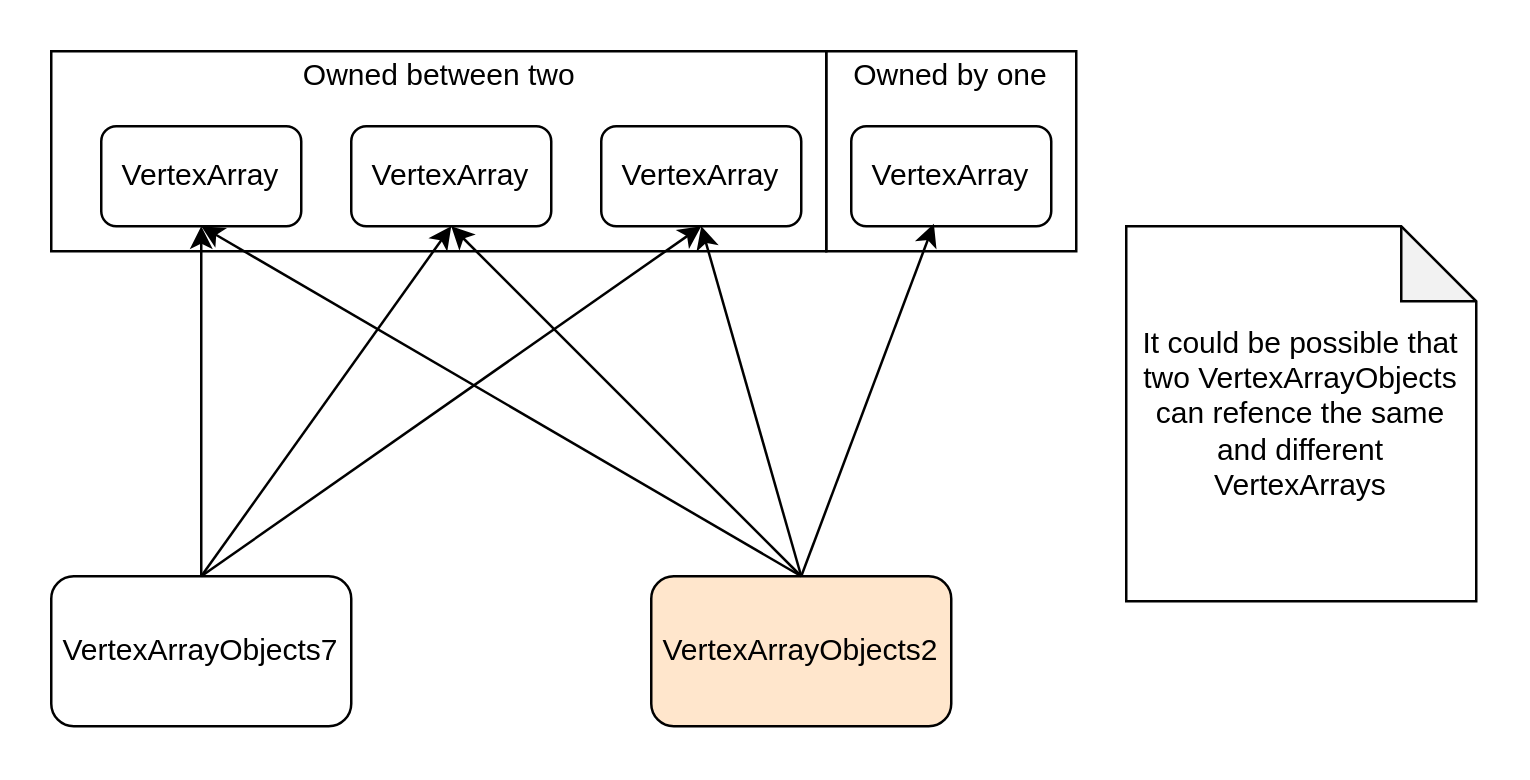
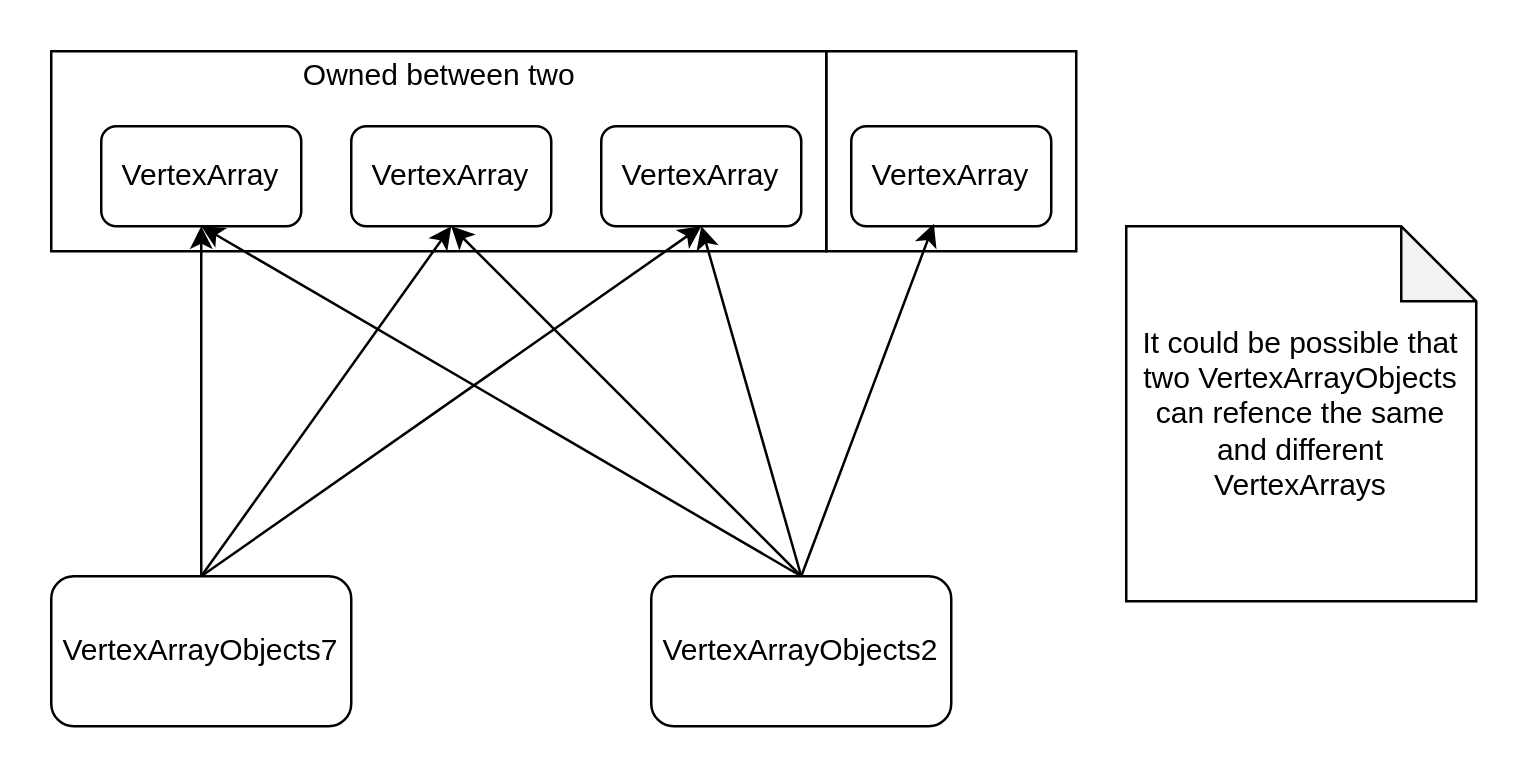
  <mxCell id="0" />
  <mxCell id="1" parent="0" />
  <mxCell id="2" value="" style="rounded=0;whiteSpace=wrap;html=1;" vertex="1" parent="1"><mxGeometry x="330" y="20" width="100" height="80" as="geometry" /></mxCell>
  <mxCell id="3" value="" style="rounded=0;whiteSpace=wrap;html=1;" vertex="1" parent="1"><mxGeometry x="20" y="20" width="310" height="80" as="geometry" /></mxCell>
  <mxCell id="4" value="VertexArrayObjects7" style="rounded=1;whiteSpace=wrap;html=1;" vertex="1" parent="1"><mxGeometry x="20" y="230" width="120" height="60" as="geometry" /></mxCell>
  <mxCell id="5" value="VertexArray" style="rounded=1;whiteSpace=wrap;html=1;" vertex="1" parent="1"><mxGeometry x="40" y="50" width="80" height="40" as="geometry" /></mxCell>
  <mxCell id="6" value="VertexArray" style="rounded=1;whiteSpace=wrap;html=1;" vertex="1" parent="1"><mxGeometry x="140" y="50" width="80" height="40" as="geometry" /></mxCell>
  <mxCell id="7" value="VertexArray" style="rounded=1;whiteSpace=wrap;html=1;" vertex="1" parent="1"><mxGeometry x="240" y="50" width="80" height="40" as="geometry" /></mxCell>
- <mxCell id="8" value="VertexArrayObjects2" style="rounded=1;whiteSpace=wrap;html=1;fillColor=#ffe6cc;" vertex="1" parent="1"><mxGeometry x="260" y="230" width="120" height="60" as="geometry" /></mxCell>
+ <mxCell id="8" value="VertexArrayObjects2" style="rounded=1;whiteSpace=wrap;html=1;" vertex="1" parent="1"><mxGeometry x="260" y="230" width="120" height="60" as="geometry" /></mxCell>
  <mxCell id="9" value="" style="endArrow=classic;html=1;exitX=0.5;exitY=0;exitDx=0;exitDy=0;entryX=0.5;entryY=1;entryDx=0;entryDy=0;" edge="1" parent="1" source="4" target="5"><mxGeometry width="50" height="50" relative="1" as="geometry"><mxPoint x="10" y="210" as="sourcePoint" /><mxPoint x="60" y="160" as="targetPoint" /></mxGeometry></mxCell>
  <mxCell id="10" value="" style="endArrow=classic;html=1;exitX=0.5;exitY=0;exitDx=0;exitDy=0;entryX=0.5;entryY=1;entryDx=0;entryDy=0;" edge="1" parent="1" source="4" target="6"><mxGeometry width="50" height="50" relative="1" as="geometry"><mxPoint x="190" y="220" as="sourcePoint" /><mxPoint x="240" y="170" as="targetPoint" /></mxGeometry></mxCell>
  <mxCell id="11" value="" style="endArrow=classic;html=1;entryX=0.5;entryY=1;entryDx=0;entryDy=0;" edge="1" parent="1" target="7"><mxGeometry width="50" height="50" relative="1" as="geometry"><mxPoint x="80" y="230" as="sourcePoint" /><mxPoint x="320" y="150" as="targetPoint" /></mxGeometry></mxCell>
  <mxCell id="12" value="" style="endArrow=classic;html=1;entryX=0.5;entryY=1;entryDx=0;entryDy=0;" edge="1" parent="1" target="5"><mxGeometry width="50" height="50" relative="1" as="geometry"><mxPoint x="320" y="230" as="sourcePoint" /><mxPoint x="530" y="100" as="targetPoint" /></mxGeometry></mxCell>
  <mxCell id="13" value="" style="endArrow=classic;html=1;exitX=0.5;exitY=0;exitDx=0;exitDy=0;entryX=0.5;entryY=1;entryDx=0;entryDy=0;" edge="1" parent="1" source="8" target="6"><mxGeometry width="50" height="50" relative="1" as="geometry"><mxPoint x="460" y="160" as="sourcePoint" /><mxPoint x="510" y="110" as="targetPoint" /></mxGeometry></mxCell>
  <mxCell id="14" value="" style="endArrow=classic;html=1;entryX=0.5;entryY=1;entryDx=0;entryDy=0;" edge="1" parent="1" target="7"><mxGeometry width="50" height="50" relative="1" as="geometry"><mxPoint x="320" y="230" as="sourcePoint" /><mxPoint x="490" y="60" as="targetPoint" /></mxGeometry></mxCell>
  <mxCell id="15" value="VertexArray" style="rounded=1;whiteSpace=wrap;html=1;" vertex="1" parent="1"><mxGeometry x="340" y="50" width="80" height="40" as="geometry" /></mxCell>
  <mxCell id="16" value="" style="endArrow=classic;html=1;exitX=0.5;exitY=0;exitDx=0;exitDy=0;entryX=0.413;entryY=0.975;entryDx=0;entryDy=0;entryPerimeter=0;" edge="1" parent="1" source="8" target="15"><mxGeometry width="50" height="50" relative="1" as="geometry"><mxPoint x="390" y="150" as="sourcePoint" /><mxPoint x="440" y="100" as="targetPoint" /></mxGeometry></mxCell>
  <mxCell id="17" value="It could be possible that two VertexArrayObjects can refence the same and different VertexArrays" style="shape=note;whiteSpace=wrap;html=1;backgroundOutline=1;darkOpacity=0.05;" vertex="1" parent="1"><mxGeometry x="450" y="90" width="140" height="150" as="geometry" /></mxCell>
  <mxCell id="18" value="Owned between two" style="text;html=1;strokeColor=none;fillColor=none;align=center;verticalAlign=middle;whiteSpace=wrap;rounded=0;" vertex="1" parent="1"><mxGeometry x="117.5" y="20" width="115" height="20" as="geometry" /></mxCell>
- <mxCell id="19" value="Owned by one" style="text;html=1;strokeColor=none;fillColor=none;align=center;verticalAlign=middle;whiteSpace=wrap;rounded=0;" vertex="1" parent="1"><mxGeometry x="340" y="20" width="80" height="20" as="geometry" /></mxCell>
